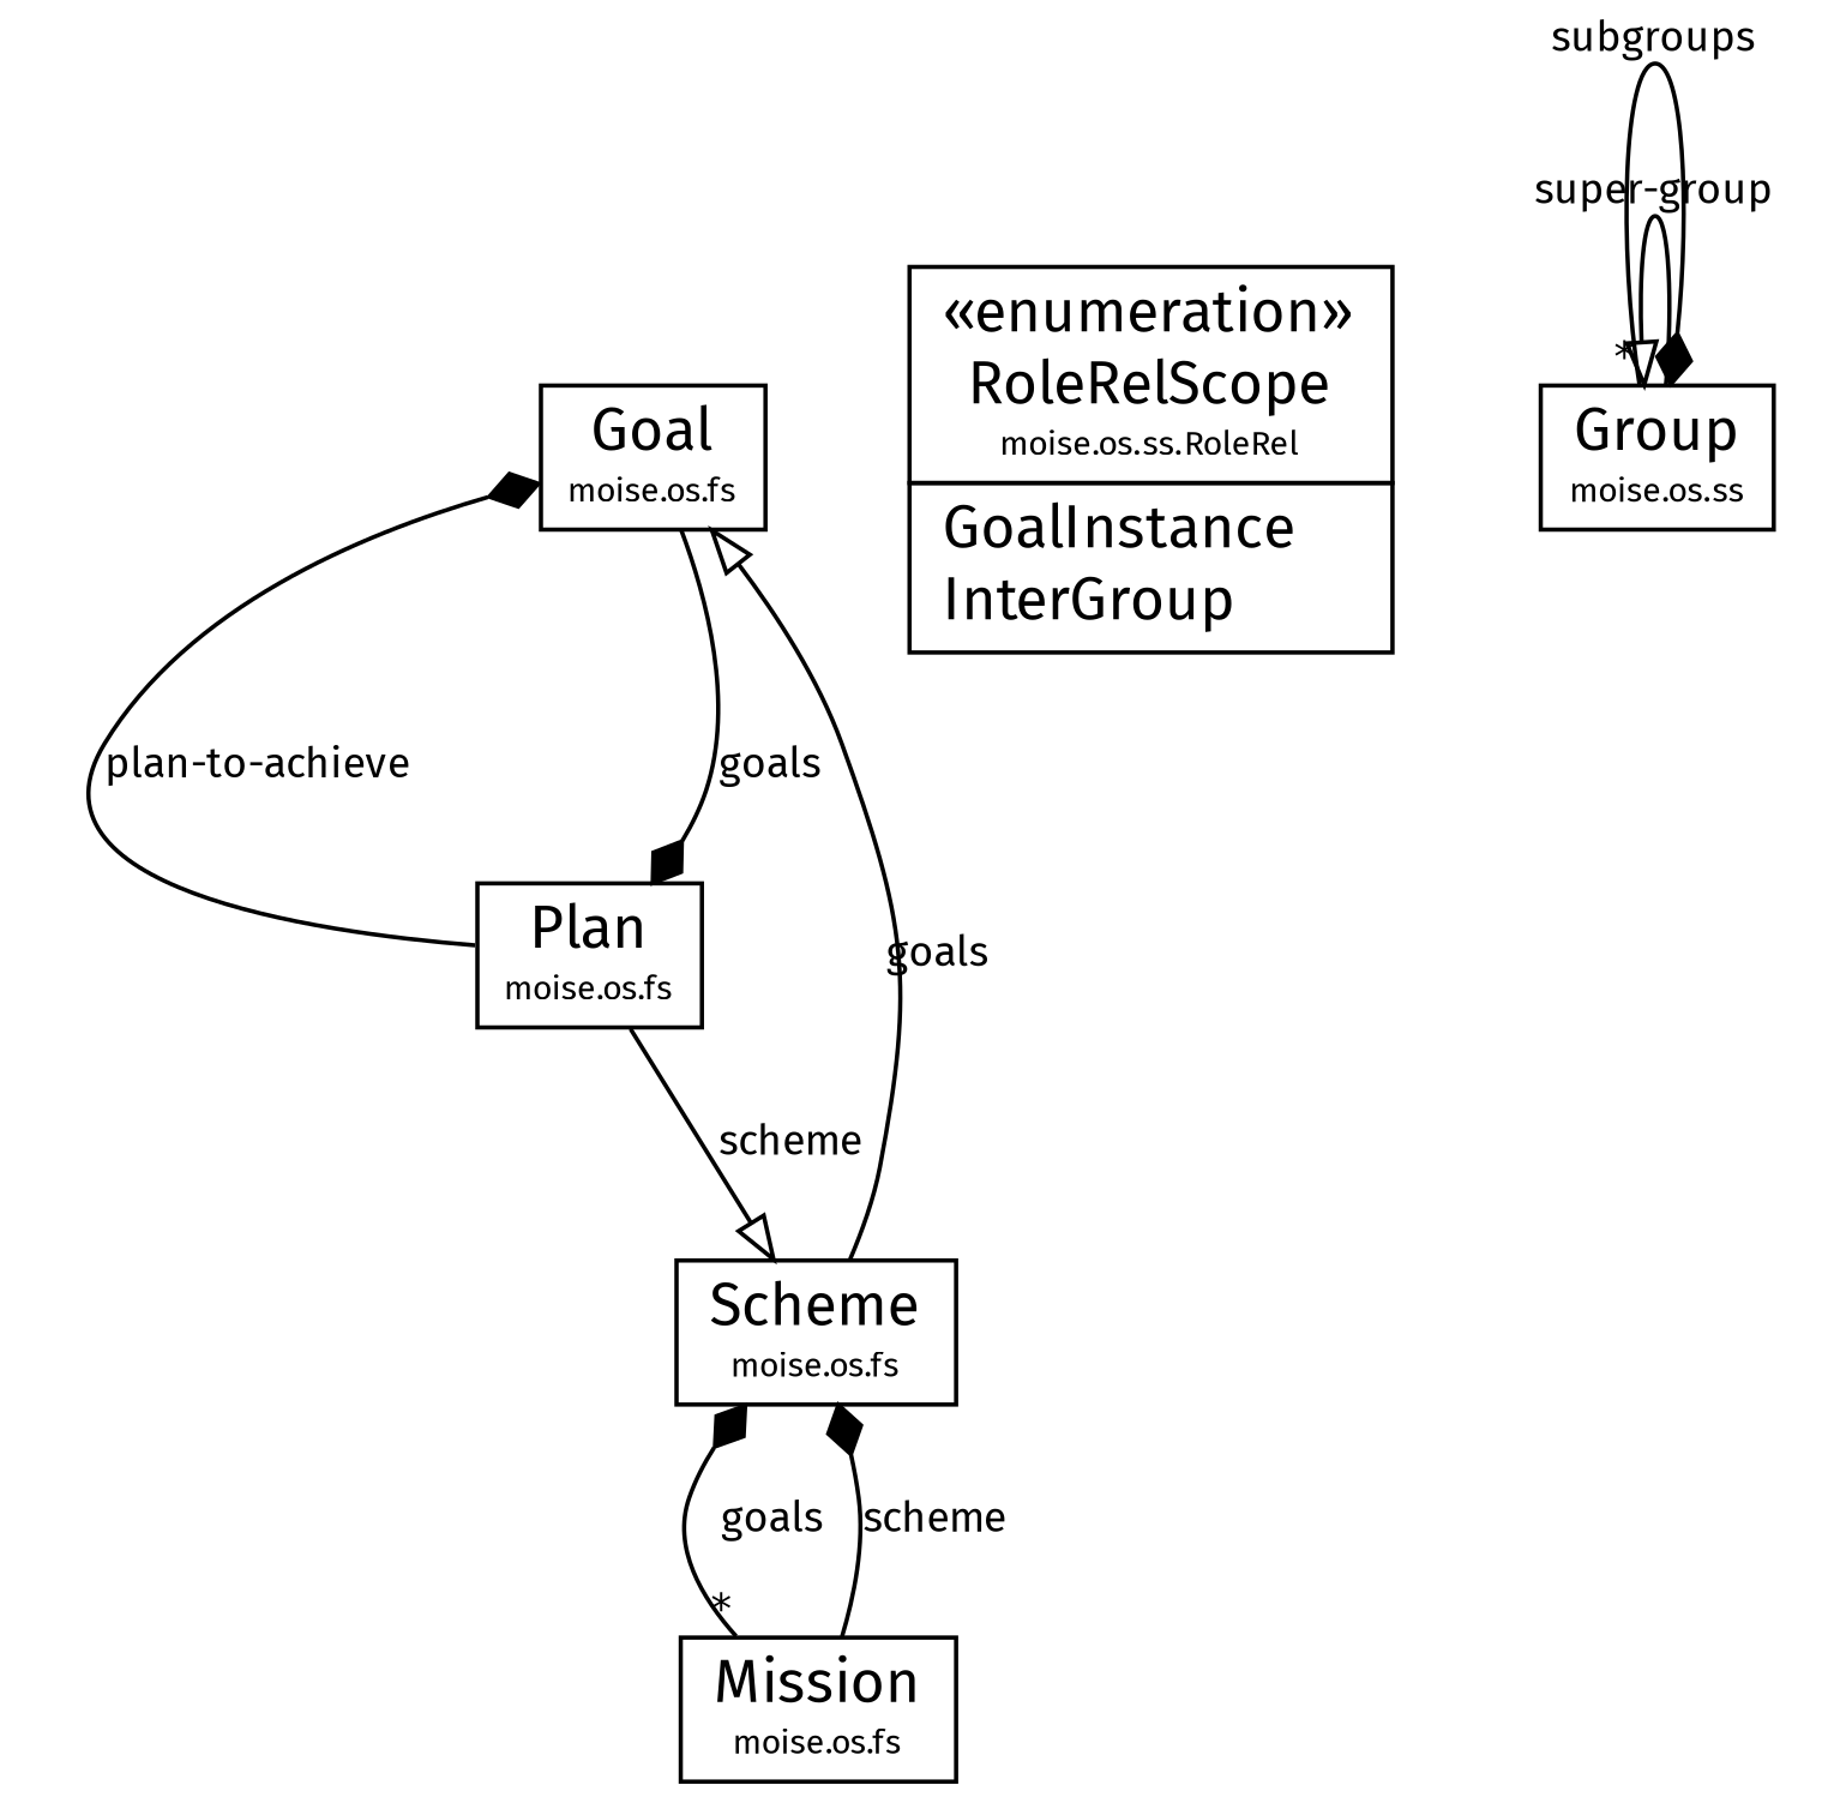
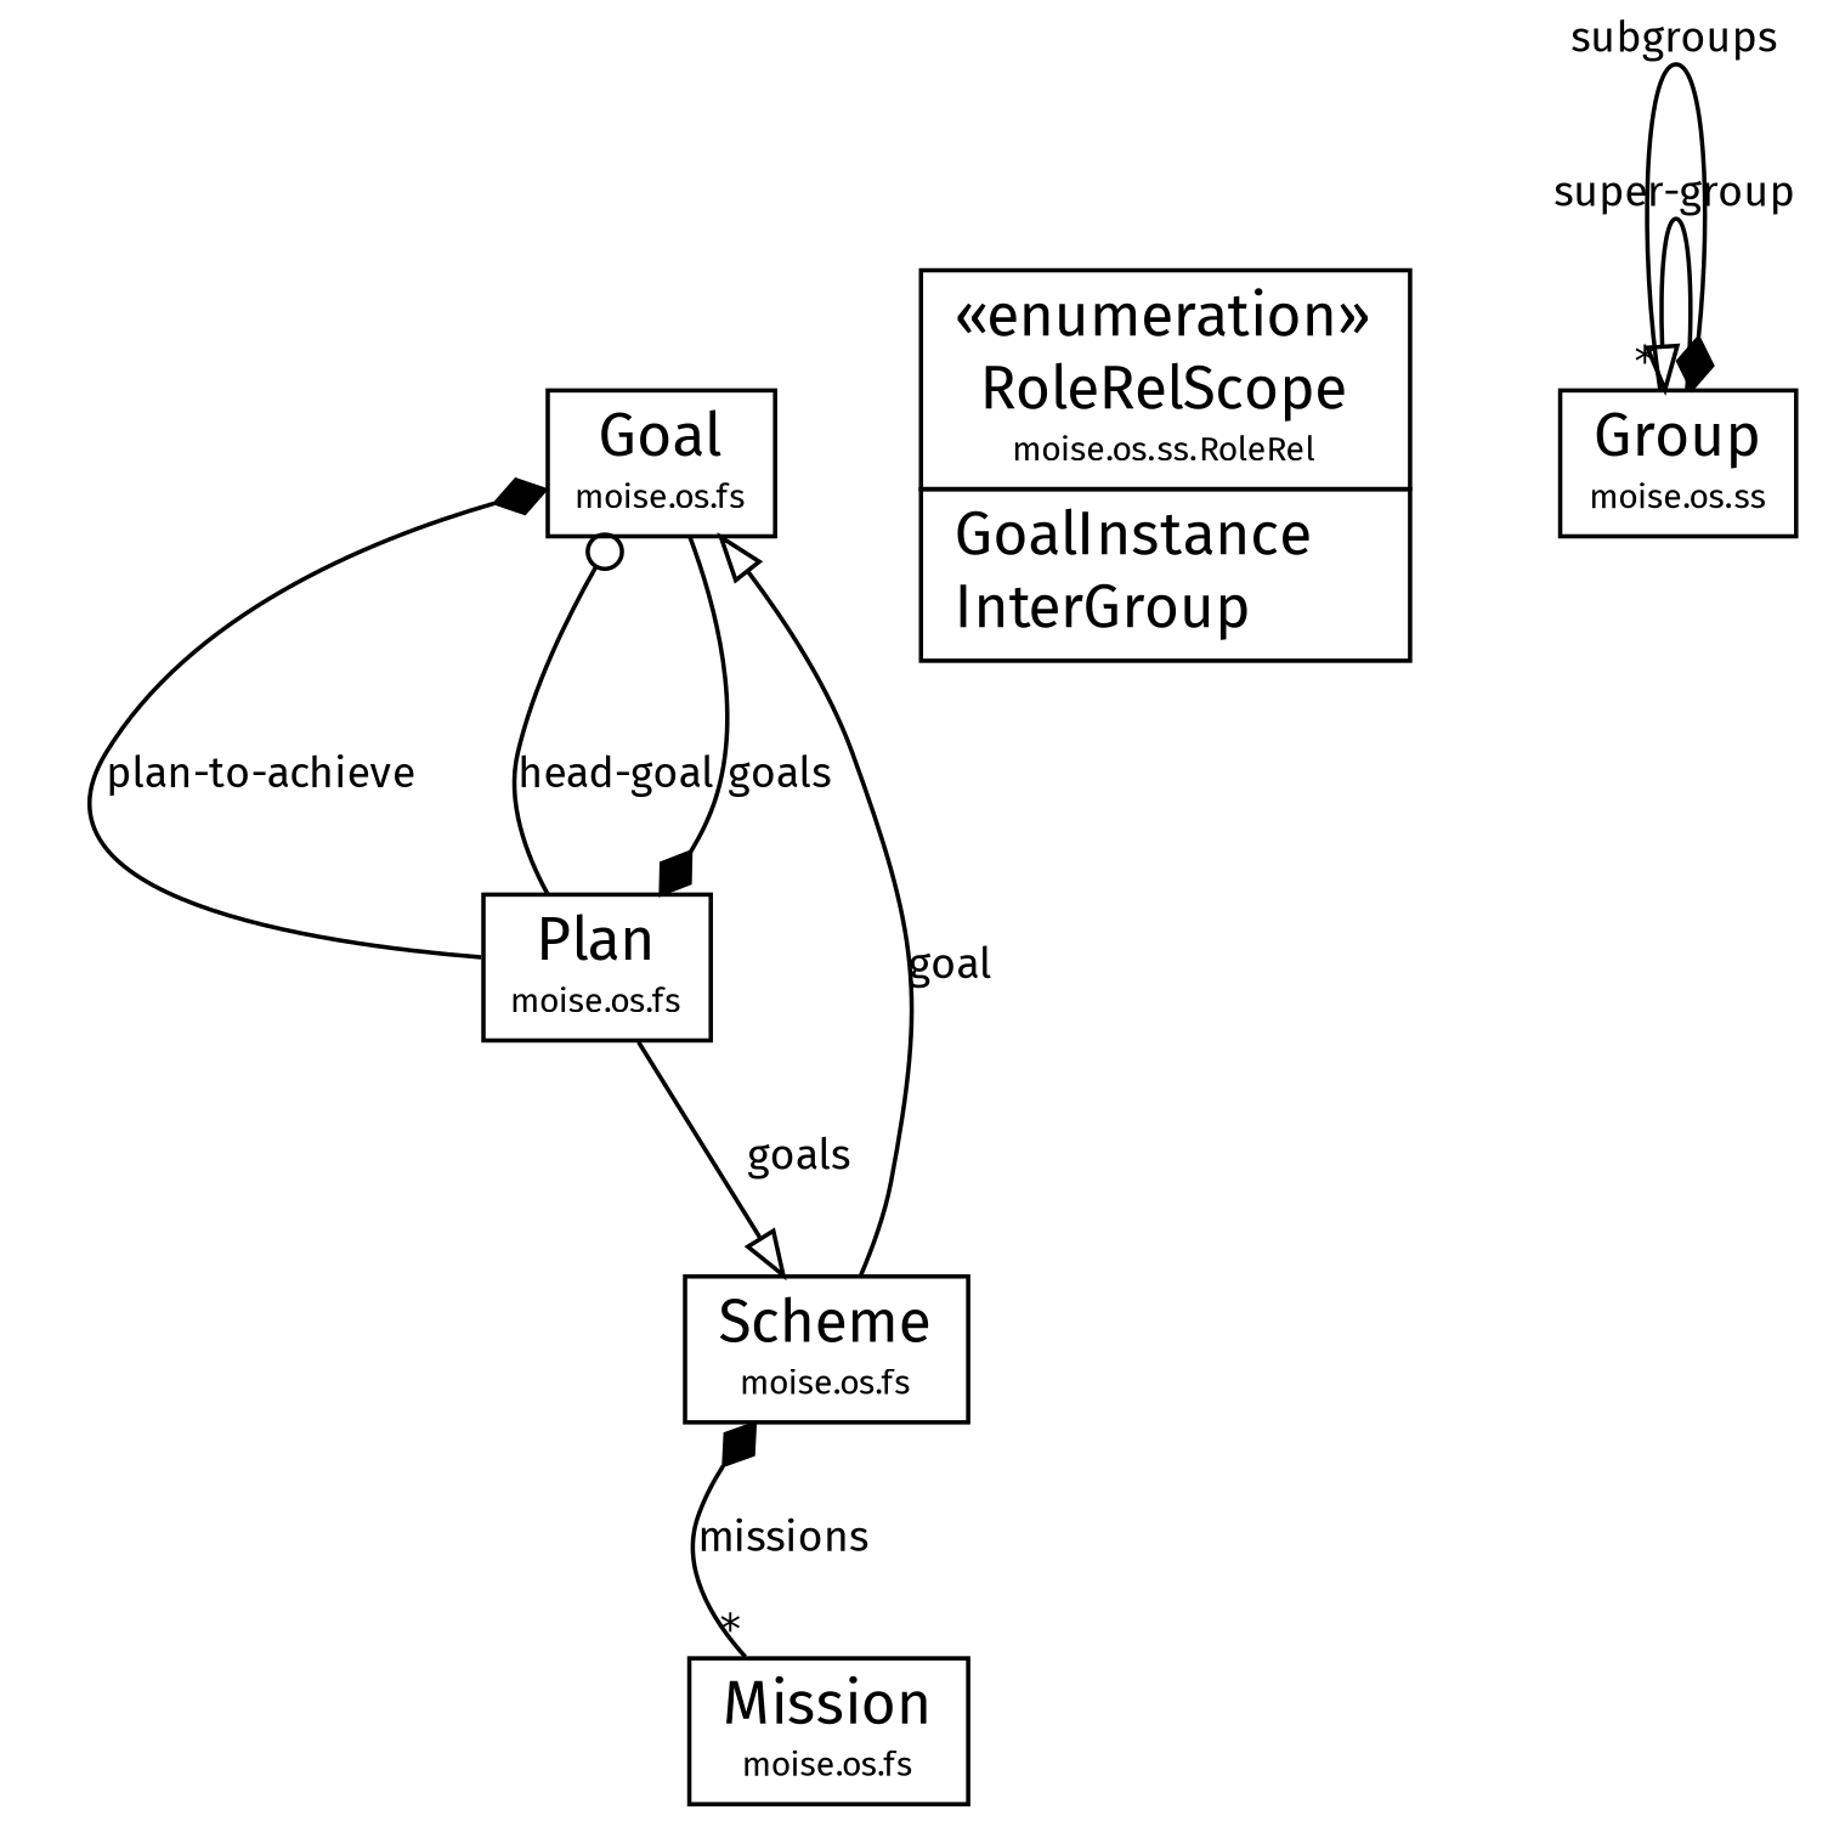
  digraph {
    fontname="Fira Sans"
    nodesep=0.25
    ranksep=0.5
    node [fontcolor=black fontname="Fira Sans" fontsize=14.0 shape=plaintext]
    edge [arrowhead=none color=black fontcolor=black fontname="Fira Sans" fontsize=10.0 headport=p labelfontname=Helvetica labelfontsize=10 tailport=p]
    n1 [label=<<table title="moise.os.fs.Goal" border="0" cellborder="1" cellspacing="0" cellpadding="2" port="p" href="../os/fs/Goal.html"> 		<tr><td><table border="0" cellspacing="0" cellpadding="1"> <tr><td align="center" balign="center"> Goal </td></tr> <tr><td align="center" balign="center"><font point-size="8.0"> moise.os.fs </font></td></tr> 		</table></td></tr> 		</table>>]
    n2 [label=<<table title="moise.os.fs.Plan" border="0" cellborder="1" cellspacing="0" cellpadding="2" port="p" href="../os/fs/Plan.html"> 		<tr><td><table border="0" cellspacing="0" cellpadding="1"> <tr><td align="center" balign="center"> Plan </td></tr> <tr><td align="center" balign="center"><font point-size="8.0"> moise.os.fs </font></td></tr> 		</table></td></tr> 		</table>>]
    n3 [label=<<table title="moise.os.fs.Scheme" border="0" cellborder="1" cellspacing="0" cellpadding="2" port="p" href="../os/fs/Scheme.html"> 		<tr><td><table border="0" cellspacing="0" cellpadding="1"> <tr><td align="center" balign="center"> Scheme </td></tr> <tr><td align="center" balign="center"><font point-size="8.0"> moise.os.fs </font></td></tr> 		</table></td></tr> 		</table>>]
    n4 [label=<<table title="moise.os.fs.Mission" border="0" cellborder="1" cellspacing="0" cellpadding="2" port="p" href="../os/fs/Mission.html"> 		<tr><td><table border="0" cellspacing="0" cellpadding="1"> <tr><td align="center" balign="center"> Mission </td></tr> <tr><td align="center" balign="center"><font point-size="8.0"> moise.os.fs </font></td></tr> 		</table></td></tr> 		</table>>]
    n5 [label=<<table title="moise.os.ss.RoleRel.RoleRelScope" border="0" cellborder="1" cellspacing="0" cellpadding="2" port="p" href="../os/ss/RoleRel.RoleRelScope.html"> 		<tr><td><table border="0" cellspacing="0" cellpadding="1"> <tr><td align="center" balign="center"> &#171;enumeration&#187; </td></tr> <tr><td align="center" balign="center"> RoleRelScope </td></tr> <tr><td align="center" balign="center"><font point-size="8.0"> moise.os.ss.RoleRel </font></td></tr> 		</table></td></tr> 		<tr><td><table border="0" cellspacing="0" cellpadding="1"> <tr><td align="left" balign="left"> GoalInstance </td></tr> <tr><td align="left" balign="left"> InterGroup </td></tr> 		</table></td></tr> 		</table>>]
    n6 [label=<<table title="moise.os.ss.Group" border="0" cellborder="1" cellspacing="0" cellpadding="2" port="p" href="../os/ss/Group.html"> 		<tr><td><table border="0" cellspacing="0" cellpadding="1"> <tr><td align="center" balign="center"> Group </td></tr> <tr><td align="center" balign="center"><font point-size="8.0"> moise.os.ss </font></td></tr> 		</table></td></tr> 		</table>>]
    n1 -> n2 [arrowtail=diamond dir=both label="plan-to-achieve"]
+   n2 -> n1 [arrowhead=odot label="head-goal"]
    n2 -> n1 [arrowtail=diamond dir=both label=goals]
-   n2 -> n3 [arrowhead=onormal label=scheme]
-   n3 -> n1 [arrowhead=onormal label=goals]
-   n3 -> n4 [arrowtail=diamond dir=both headlabel="*" label=goals]
-   n4 -> n3 [arrowhead=diamond label=scheme]
+   n2 -> n3 [arrowhead=onormal label=goals]
+   n3 -> n1 [arrowhead=onormal label=goal]
+   n3 -> n4 [arrowtail=diamond dir=both headlabel="*" label=missions]
    n6 -> n6 [arrowhead=onormal label="super-group"]
    n6 -> n6 [arrowtail=diamond dir=both headlabel="*" label=subgroups]
  }
